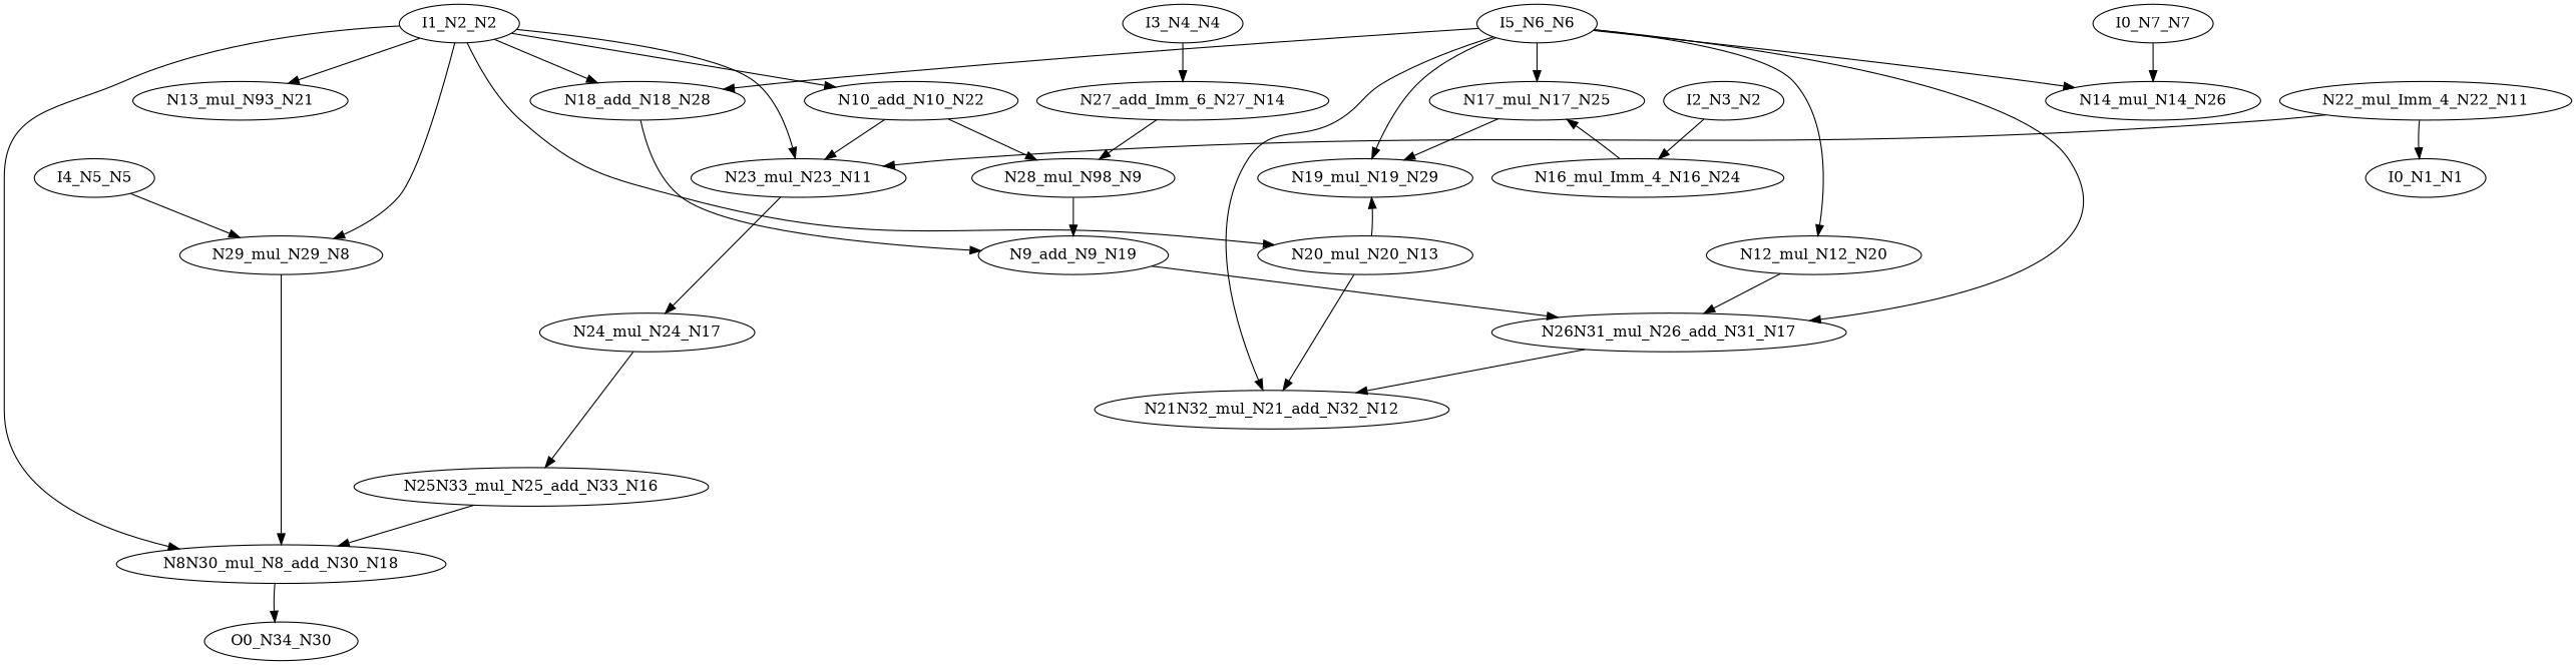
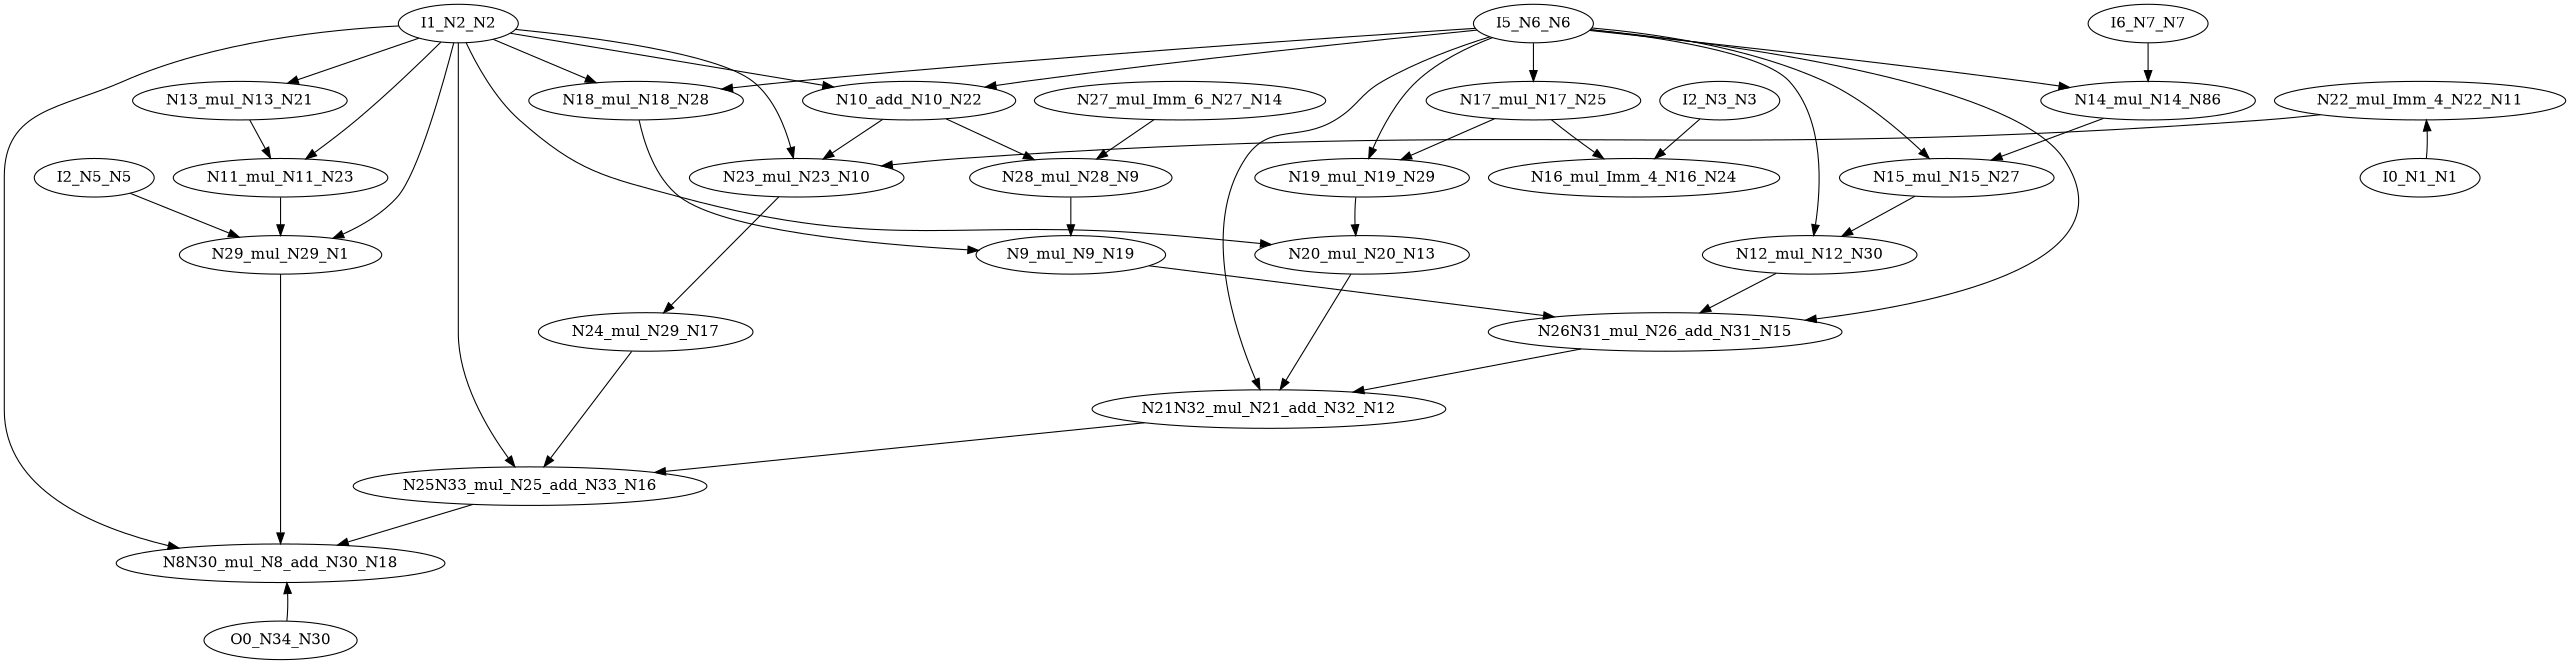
  digraph {
    node [color=black]
    n1 [label=N19_mul_N19_N29]
    n2 [label=N20_mul_N20_N13]
    n3 [label=N21N32_mul_N21_add_N32_N12]
-   n4 [label=N18_add_N18_N28]
-   n5 [label=N9_add_N9_N19]
-   n6 [label=N26N31_mul_N26_add_N31_N17]
-   n8 [label=N29_mul_N29_N8]
+   n4 [label=N18_mul_N18_N28]
+   n5 [label=N9_mul_N9_N19]
+   n6 [label=N26N31_mul_N26_add_N31_N15]
+   n7 [label=N11_mul_N11_N23]
+   n8 [label=N29_mul_N29_N1]
    n9 [label=N8N30_mul_N8_add_N30_N18]
    n10 [label=N10_add_N10_N22]
-   n11 [label=N28_mul_N98_N9]
-   n12 [label=N23_mul_N23_N11]
-   n13 [label=N24_mul_N24_N17]
-   n14 [label=N13_mul_N93_N21]
-   n15 [label=N12_mul_N12_N20]
-   n17 [label=N14_mul_N14_N26]
+   n11 [label=N28_mul_N28_N9]
+   n12 [label=N23_mul_N23_N10]
+   n13 [label=N24_mul_N29_N17]
+   n14 [label=N13_mul_N13_N21]
+   n15 [label=N12_mul_N12_N30]
+   n16 [label=N15_mul_N15_N27]
+   n17 [label=N14_mul_N14_N86]
    n18 [label=N17_mul_N17_N25]
    n19 [label=N16_mul_Imm_4_N16_N24]
    n20 [label=O0_N34_N30]
    n21 [label=I0_N1_N1]
    n22 [label=N22_mul_Imm_4_N22_N11]
    n23 [label=I1_N2_N2]
    n24 [label=N25N33_mul_N25_add_N33_N16]
-   n25 [label=I2_N3_N2]
-   n26 [label=I3_N4_N4]
-   n27 [label=N27_add_Imm_6_N27_N14]
-   n28 [label=I4_N5_N5]
+   n25 [label=I2_N3_N3]
+   n27 [label=N27_mul_Imm_6_N27_N14]
+   n28 [label=I2_N5_N5]
    n29 [label=I5_N6_N6]
-   n30 [label=I0_N7_N7]
-   n2 -> n1
+   n30 [label=I6_N7_N7]
+   n1 -> n2
    n2 -> n3
+   n3 -> n24
    n4 -> n5
    n5 -> n6
    n6 -> n3
+   n7 -> n8
    n8 -> n9
-   n9 -> n20
+   n20 -> n9
    n10 -> n11
    n10 -> n12
    n11 -> n5
    n12 -> n13
    n13 -> n24
+   n14 -> n7
    n15 -> n6
+   n16 -> n15
+   n17 -> n16
    n18 -> n1
-   n19 -> n18
-   n22 -> n21
+   n18 -> n19
+   n21 -> n22
    n22 -> n12
    n23 -> n2
    n23 -> n4
+   n23 -> n7
    n23 -> n8
    n23 -> n9
    n23 -> n10
    n23 -> n12
    n23 -> n14
+   n23 -> n24
    n24 -> n9
    n25 -> n19
-   n26 -> n27
    n27 -> n11
    n28 -> n8
    n29 -> n1
    n29 -> n3
    n29 -> n4
    n29 -> n6
+   n29 -> n10
    n29 -> n15
+   n29 -> n16
    n29 -> n17
    n29 -> n18
    n30 -> n17
  }
